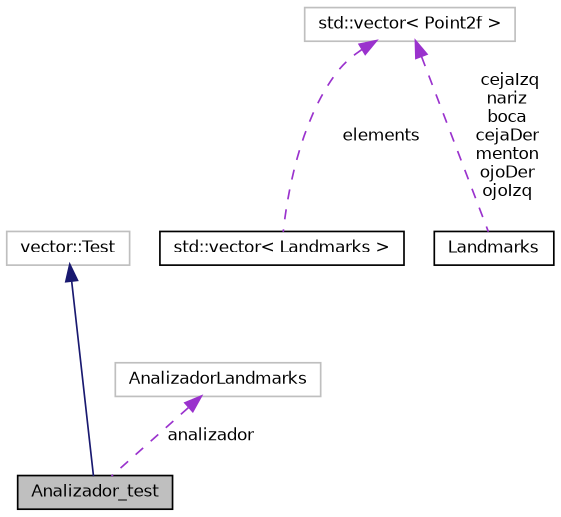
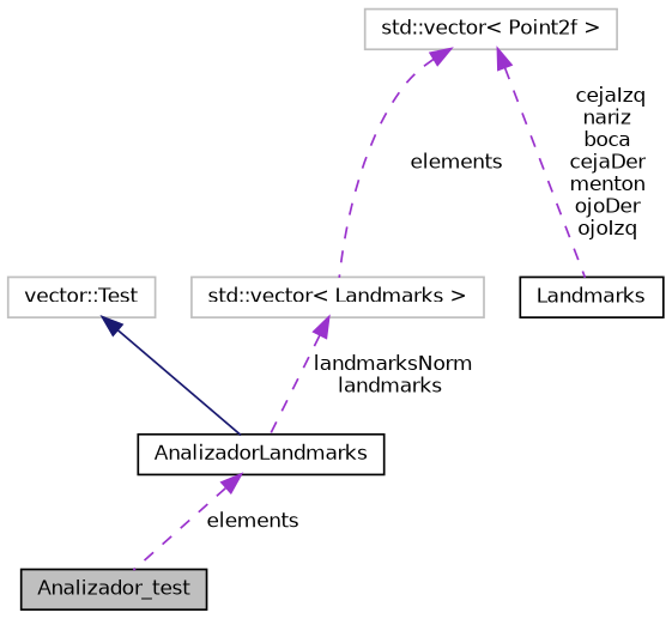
  digraph {
    node [color=black fillcolor=white fontname=Helvetica fontsize=10 shape=record style=filled]
    edge [color=darkorchid3 dir=back fontname=Helvetica fontsize=10 labelfontname=Helvetica labelfontsize=10 style=dashed]
    n1 [fillcolor=grey75 fontcolor=black height=0.2 label=Analizador_test width=0.4]
    n2 [color=grey75 height=0.2 label="vector::Test" width=0.4]
-   n3 [color=grey75 height=0.2 label=AnalizadorLandmarks width=0.4]
-   n4 [height=0.2 label="std::vector\< Landmarks \>" width=0.4]
+   n3 [height=0.2 label=AnalizadorLandmarks width=0.4]
+   n4 [color=grey75 height=0.2 label="std::vector\< Landmarks \>" width=0.4]
    n5 [height=0.2 label=Landmarks width=0.4]
    n6 [color=grey75 height=0.2 label="std::vector\< Point2f \>" width=0.4]
-   n2 -> n1 [color=midnightblue style=solid]
-   n3 -> n1 [label=" analizador"]
+   n2 -> n3 [color=midnightblue style=solid]
+   n3 -> n1 [label=" elements"]
+   n4 -> n3 [label=" landmarksNorm\nlandmarks"]
    n6 -> n4 [label=" elements"]
    n6 -> n5 [label=" cejaIzq\nnariz\nboca\ncejaDer\nmenton\nojoDer\nojoIzq"]
  }
